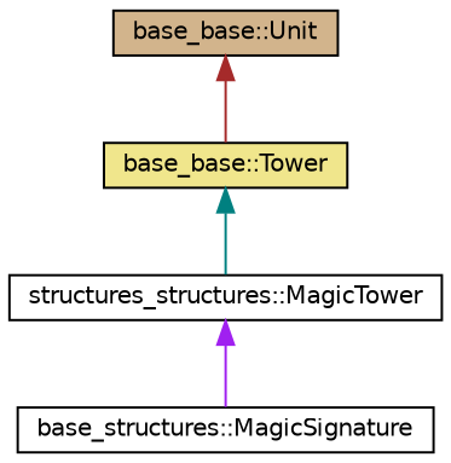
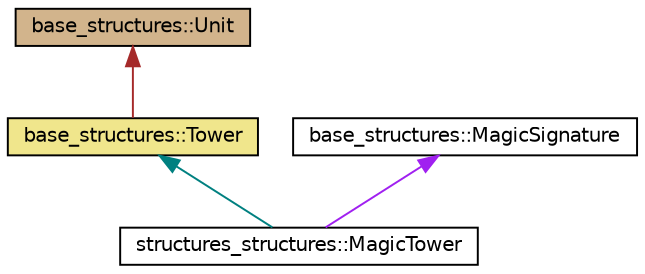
  digraph {
    node [color=black fillcolor=white fontname=Helvetica fontsize=10 shape=record style=filled]
    edge [dir=back fontname=Helvetica fontsize=10 labelfontname=Helvetica labelfontsize=10 style=solid]
    n1 [fontcolor=black height=0.2 label="structures_structures::MagicTower" width=0.4]
-   n2 [fillcolor=khaki height=0.2 label="base_base::Tower" width=0.4]
-   n3 [fillcolor=tan height=0.2 label="base_base::Unit" width=0.4]
+   n2 [fillcolor=khaki height=0.2 label="base_structures::Tower" width=0.4]
+   n3 [fillcolor=tan height=0.2 label="base_structures::Unit" width=0.4]
    n4 [height=0.2 label="base_structures::MagicSignature" width=0.4]
    n2 -> n1 [color=teal]
    n3 -> n2 [color=brown]
-   n1 -> n4 [color=purple]
+   n4 -> n1 [color=purple]
  }
